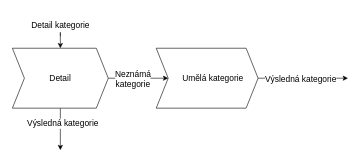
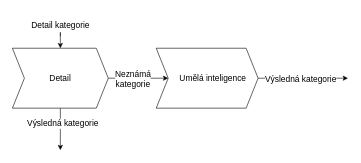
  <mxCell id="0" />
  <mxCell id="1" parent="0" />
  <mxCell id="2" style="edgeStyle=none;html=1;fontSize=14;" parent="1" source="5" edge="1"><mxGeometry relative="1" as="geometry"><mxPoint x="100" y="250" as="targetPoint" /></mxGeometry></mxCell>
  <mxCell id="3" value="Výsledná kategorie" style="edgeLabel;html=1;align=center;verticalAlign=middle;resizable=0;points=[];fontSize=14;" parent="2" vertex="1" connectable="0"><mxGeometry x="-0.3" y="3" relative="1" as="geometry"><mxPoint as="offset" /></mxGeometry></mxCell>
  <mxCell id="4" style="edgeStyle=none;html=1;startArrow=none;" parent="1" target="5" edge="1"><mxGeometry relative="1" as="geometry"><mxPoint x="100" y="60" as="sourcePoint" /><Array as="points"><mxPoint x="100" y="50" /></Array></mxGeometry></mxCell>
  <mxCell id="5" value="&lt;font style=&quot;font-size: 14px;&quot;&gt;Detail&lt;/font&gt;" style="shape=step;perimeter=stepPerimeter;whiteSpace=wrap;html=1;fixedSize=1;" parent="1" vertex="1"><mxGeometry x="20" y="80" width="160" height="100" as="geometry" /></mxCell>
  <mxCell id="6" style="edgeStyle=none;html=1;fontSize=14;" parent="1" source="8" edge="1"><mxGeometry relative="1" as="geometry"><mxPoint x="580" y="130" as="targetPoint" /></mxGeometry></mxCell>
  <mxCell id="7" value="Výsledná kategorie" style="edgeLabel;html=1;align=center;verticalAlign=middle;resizable=0;points=[];fontSize=14;" parent="6" vertex="1" connectable="0"><mxGeometry x="-0.462" y="-2" relative="1" as="geometry"><mxPoint x="30" y="-2" as="offset" /></mxGeometry></mxCell>
- <mxCell id="8" value="&lt;font style=&quot;font-size: 14px;&quot;&gt;&amp;nbsp; &amp;nbsp; &amp;nbsp;Umělá kategorie&lt;/font&gt;" style="shape=step;perimeter=stepPerimeter;whiteSpace=wrap;html=1;fixedSize=1;" parent="1" vertex="1"><mxGeometry x="260" y="80" width="170" height="100" as="geometry" /></mxCell>
+ <mxCell id="8" value="&lt;font style=&quot;font-size: 14px;&quot;&gt;&amp;nbsp; &amp;nbsp; &amp;nbsp;Umělá inteligence&lt;/font&gt;" style="shape=step;perimeter=stepPerimeter;whiteSpace=wrap;html=1;fixedSize=1;" parent="1" vertex="1"><mxGeometry x="260" y="80" width="170" height="100" as="geometry" /></mxCell>
  <mxCell id="9" value="" style="endArrow=classic;html=1;fontSize=14;" parent="1" edge="1"><mxGeometry relative="1" as="geometry"><mxPoint x="180" y="130" as="sourcePoint" /><mxPoint x="280" y="130" as="targetPoint" /></mxGeometry></mxCell>
  <mxCell id="10" value="Neznámá&lt;br&gt;kategorie" style="edgeLabel;resizable=0;html=1;align=center;verticalAlign=middle;fontSize=14;" parent="9" connectable="0" vertex="1"><mxGeometry relative="1" as="geometry"><mxPoint x="-10" as="offset" /></mxGeometry></mxCell>
  <mxCell id="11" value="" style="edgeStyle=none;html=1;endArrow=none;" parent="1" edge="1"><mxGeometry relative="1" as="geometry"><mxPoint x="100" y="20" as="targetPoint" /><mxPoint x="100" y="20" as="sourcePoint" /><Array as="points" /></mxGeometry></mxCell>
  <mxCell id="12" value="Detail kategorie" style="edgeLabel;html=1;align=center;verticalAlign=middle;resizable=0;points=[];fontSize=14;" parent="1" vertex="1" connectable="0"><mxGeometry x="90" y="170" as="geometry"><mxPoint x="9" y="-130" as="offset" /></mxGeometry></mxCell>
